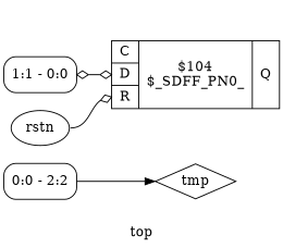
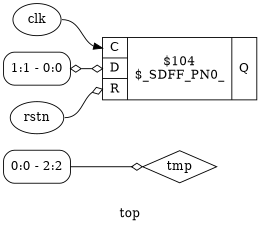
  digraph {
    label=top
    rankdir=LR
    remincross=true
    node [shape=record]
    edge [color=black fontcolor=black tailport=e]
    n1 [color=black fontcolor=black label=tmp shape=diamond]
    n2 [color=black fontcolor=black label="<s0> 1:1 - 0:0 " style=rounded]
    n3 [label="{{<p2> C|<p3> D|<p4> R}|$104\n$_SDFF_PN0_|{<p5> Q}}"]
    n4 [label=rstn shape=""]
+   n5 [label=clk shape=""]
    n6 [color=black fontcolor=black label="<s0> 0:0 - 2:2 " style=rounded]
    n2 -> n3 [arrowhead=odiamond arrowtail=odiamond dir=both headport="p3:w"]
    n4 -> n3 [arrowhead=odiamond headport="p4:w"]
-   n6 -> n1 [headport=w tailport="s0:e"]
+   n5 -> n3 [headport="p2:w"]
+   n6 -> n1 [headport=w tailport="s0:e" arrowhead=odiamond]
  }
